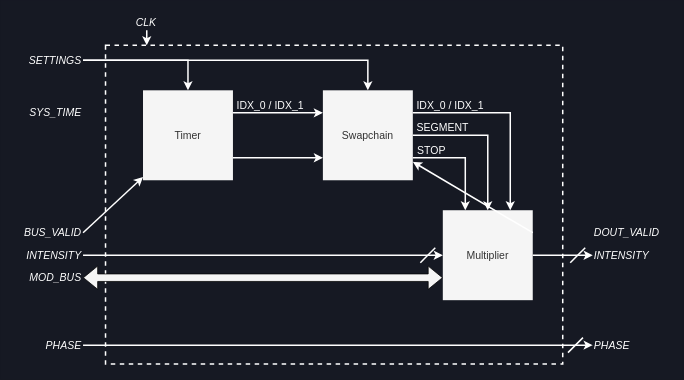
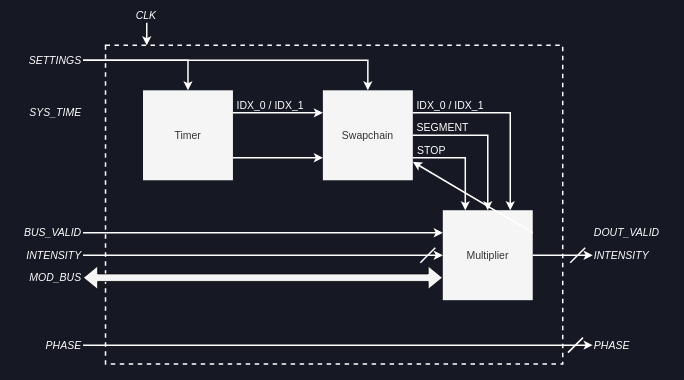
  <mxCell id="0" />
  <mxCell id="1" parent="0" />
  <mxCell id="2" value="" style="rounded=0;whiteSpace=wrap;html=1;labelBackgroundColor=none;fontSize=14;fontColor=#333333;strokeColor=#FFFFFF;strokeWidth=2;fillColor=none;dashed=1;" parent="1" vertex="1"><mxGeometry x="140" y="60" width="610" height="425" as="geometry" /></mxCell>
  <mxCell id="3" value="Timer" style="rounded=0;whiteSpace=wrap;html=1;fontFamily=Helvetica;fontSize=14;fontColor=#333333;strokeColor=none;strokeWidth=3;fillColor=#f5f5f5;" parent="1" vertex="1"><mxGeometry x="190" y="120" width="120" height="120" as="geometry" /></mxCell>
  <mxCell id="4" value="Swapchain" style="rounded=0;whiteSpace=wrap;html=1;fontFamily=Helvetica;fontSize=14;fontColor=#333333;strokeColor=none;strokeWidth=3;fillColor=#f5f5f5;" parent="1" vertex="1"><mxGeometry x="430" y="120" width="120" height="120" as="geometry" /></mxCell>
  <mxCell id="5" value="Multiplier" style="rounded=0;whiteSpace=wrap;html=1;fontFamily=Helvetica;fontSize=14;fontColor=#333333;strokeColor=none;strokeWidth=3;fillColor=#f5f5f5;" parent="1" vertex="1"><mxGeometry x="590" y="280" width="120" height="120" as="geometry" /></mxCell>
  <mxCell id="6" style="edgeStyle=none;rounded=0;html=1;exitX=1;exitY=0.25;exitDx=0;exitDy=0;fontColor=#333333;strokeColor=#FFFFFF;strokeWidth=2;entryX=0;entryY=0.25;entryDx=0;entryDy=0;" parent="1" source="3" target="4" edge="1"><mxGeometry relative="1" as="geometry"><mxPoint x="130" y="-240" as="sourcePoint" /><mxPoint x="210" y="-240" as="targetPoint" /></mxGeometry></mxCell>
  <mxCell id="7" style="edgeStyle=none;rounded=0;html=1;exitX=1;exitY=0.75;exitDx=0;exitDy=0;fontColor=#333333;strokeColor=#FFFFFF;strokeWidth=2;entryX=0;entryY=0.75;entryDx=0;entryDy=0;" parent="1" source="3" target="4" edge="1"><mxGeometry relative="1" as="geometry"><mxPoint x="320" y="162.5" as="sourcePoint" /><mxPoint x="440" y="162.5" as="targetPoint" /></mxGeometry></mxCell>
  <mxCell id="8" value="&lt;span style=&quot;font-size: 14px&quot;&gt;IDX_0 / IDX_1&lt;/span&gt;" style="text;html=1;strokeColor=none;fillColor=none;align=center;verticalAlign=middle;whiteSpace=wrap;rounded=0;fontFamily=Helvetica;fontSize=14;fontColor=#FFFFFF;strokeWidth=2;" parent="1" vertex="1"><mxGeometry x="310" y="130" width="100" height="20" as="geometry" /></mxCell>
  <mxCell id="9" style="edgeStyle=none;rounded=0;html=1;exitX=1;exitY=0.25;exitDx=0;exitDy=0;fontColor=#333333;strokeColor=#FFFFFF;strokeWidth=2;entryX=0.75;entryY=0;entryDx=0;entryDy=0;" parent="1" target="5" edge="1"><mxGeometry relative="1" as="geometry"><mxPoint x="550" y="150" as="sourcePoint" /><mxPoint x="670" y="150" as="targetPoint" /><Array as="points"><mxPoint x="680" y="150" /></Array></mxGeometry></mxCell>
  <mxCell id="10" value="&lt;span style=&quot;font-size: 14px&quot;&gt;IDX_0 / IDX_1&lt;/span&gt;" style="text;html=1;strokeColor=none;fillColor=none;align=center;verticalAlign=middle;whiteSpace=wrap;rounded=0;fontFamily=Helvetica;fontSize=14;fontColor=#FFFFFF;strokeWidth=2;" parent="1" vertex="1"><mxGeometry x="550" y="130" width="100" height="20" as="geometry" /></mxCell>
  <mxCell id="11" style="edgeStyle=none;rounded=0;html=1;exitX=1;exitY=0.75;exitDx=0;exitDy=0;fontColor=#333333;strokeColor=#FFFFFF;strokeWidth=2;entryX=0.5;entryY=0;entryDx=0;entryDy=0;" parent="1" target="5" edge="1"><mxGeometry relative="1" as="geometry"><mxPoint x="550" y="180" as="sourcePoint" /><mxPoint x="670" y="180" as="targetPoint" /><Array as="points"><mxPoint x="650" y="180" /></Array></mxGeometry></mxCell>
  <mxCell id="12" value="" style="edgeStyle=none;html=1;" parent="1" source="13" target="4" edge="1"><mxGeometry relative="1" as="geometry" /></mxCell>
  <mxCell id="13" value="&lt;span style=&quot;font-size: 14px&quot;&gt;SEGMENT&lt;/span&gt;" style="text;html=1;strokeColor=none;fillColor=none;align=center;verticalAlign=middle;whiteSpace=wrap;rounded=0;fontFamily=Helvetica;fontSize=14;fontColor=#FFFFFF;strokeWidth=2;" parent="1" vertex="1"><mxGeometry x="550" y="160" width="80" height="20" as="geometry" /></mxCell>
  <mxCell id="14" style="edgeStyle=none;rounded=0;html=1;exitX=1;exitY=0.75;exitDx=0;exitDy=0;fontColor=#333333;strokeColor=#FFFFFF;strokeWidth=2;entryX=0.25;entryY=0;entryDx=0;entryDy=0;" parent="1" target="5" edge="1"><mxGeometry relative="1" as="geometry"><mxPoint x="550" y="210" as="sourcePoint" /><mxPoint x="670" y="210" as="targetPoint" /><Array as="points"><mxPoint x="620" y="210" /></Array></mxGeometry></mxCell>
  <mxCell id="15" value="&lt;span style=&quot;font-size: 14px&quot;&gt;STOP&lt;/span&gt;" style="text;html=1;strokeColor=none;fillColor=none;align=center;verticalAlign=middle;whiteSpace=wrap;rounded=0;fontFamily=Helvetica;fontSize=14;fontColor=#FFFFFF;strokeWidth=2;" parent="1" vertex="1"><mxGeometry x="550" y="190" width="50" height="20" as="geometry" /></mxCell>
  <mxCell id="16" value="&lt;i style=&quot;font-size: 14px;&quot;&gt;SETTINGS&lt;/i&gt;" style="text;html=1;strokeColor=none;fillColor=none;align=right;verticalAlign=middle;whiteSpace=wrap;rounded=0;labelBackgroundColor=none;fontSize=14;fontColor=#FFFFFF;" parent="1" vertex="1"><mxGeometry x="30" y="60" width="80" height="40" as="geometry" /></mxCell>
  <mxCell id="17" style="edgeStyle=none;rounded=0;html=1;exitX=1;exitY=0.5;exitDx=0;exitDy=0;fontColor=#333333;strokeColor=#FFFFFF;strokeWidth=2;entryX=0.5;entryY=0;entryDx=0;entryDy=0;" parent="1" source="16" target="3" edge="1"><mxGeometry relative="1" as="geometry"><mxPoint x="130" y="-290" as="sourcePoint" /><mxPoint x="470" y="-230" as="targetPoint" /><Array as="points"><mxPoint x="250" y="80" /></Array></mxGeometry></mxCell>
  <mxCell id="18" style="edgeStyle=none;rounded=0;html=1;exitX=1;exitY=0.5;exitDx=0;exitDy=0;fontColor=#333333;strokeColor=#FFFFFF;strokeWidth=2;entryX=0.5;entryY=0;entryDx=0;entryDy=0;" parent="1" source="16" target="4" edge="1"><mxGeometry relative="1" as="geometry"><mxPoint x="130" y="90" as="sourcePoint" /><mxPoint x="260" y="130" as="targetPoint" /><Array as="points"><mxPoint x="490" y="80" /></Array></mxGeometry></mxCell>
  <mxCell id="19" value="&lt;i&gt;SYS_TIME&lt;/i&gt;" style="text;html=1;strokeColor=none;fillColor=none;align=right;verticalAlign=middle;whiteSpace=wrap;rounded=0;labelBackgroundColor=none;fontSize=14;fontColor=#FFFFFF;" parent="1" vertex="1"><mxGeometry x="20" y="130" width="90" height="40" as="geometry" /></mxCell>
  <mxCell id="20" value="&lt;i&gt;BUS_VALID&lt;/i&gt;" style="text;html=1;strokeColor=none;fillColor=none;align=right;verticalAlign=middle;whiteSpace=wrap;rounded=0;labelBackgroundColor=none;fontSize=14;fontColor=#FFFFFF;" parent="1" vertex="1"><mxGeometry x="20" y="290" width="90" height="40" as="geometry" /></mxCell>
  <mxCell id="21" value="&lt;i&gt;INTENSITY&lt;/i&gt;" style="text;html=1;strokeColor=none;fillColor=none;align=right;verticalAlign=middle;whiteSpace=wrap;rounded=0;labelBackgroundColor=none;fontSize=14;fontColor=#FFFFFF;" parent="1" vertex="1"><mxGeometry x="20" y="320" width="90" height="40" as="geometry" /></mxCell>
- <mxCell id="22" style="edgeStyle=none;rounded=0;html=1;exitX=1;exitY=0.5;exitDx=0;exitDy=0;fontColor=#333333;strokeColor=#FFFFFF;strokeWidth=2;" parent="1" source="20" target="3" edge="1"><mxGeometry relative="1" as="geometry"><mxPoint x="130" y="310" as="sourcePoint" /><mxPoint x="190" y="310" as="targetPoint" /></mxGeometry></mxCell>
+ <mxCell id="22" style="edgeStyle=none;rounded=0;html=1;exitX=1;exitY=0.5;exitDx=0;exitDy=0;fontColor=#333333;strokeColor=#FFFFFF;strokeWidth=2;entryX=0;entryY=0.25;entryDx=0;entryDy=0;" parent="1" source="20" target="5" edge="1"><mxGeometry relative="1" as="geometry"><mxPoint x="130" y="310" as="sourcePoint" /><mxPoint x="190" y="310" as="targetPoint" /></mxGeometry></mxCell>
  <mxCell id="23" style="edgeStyle=none;rounded=0;html=1;exitX=1;exitY=0.5;exitDx=0;exitDy=0;fontColor=#333333;strokeColor=#FFFFFF;strokeWidth=2;entryX=0;entryY=0.5;entryDx=0;entryDy=0;" parent="1" target="5" edge="1"><mxGeometry relative="1" as="geometry"><mxPoint x="110" y="340" as="sourcePoint" /><mxPoint x="190" y="340" as="targetPoint" /></mxGeometry></mxCell>
  <mxCell id="24" value="" style="endArrow=none;html=1;rounded=1;labelBackgroundColor=default;fontFamily=Helvetica;fontSize=14;fontColor=#000000;strokeColor=#FFFFFF;strokeWidth=2;shape=connector;fillColor=#f5f5f5;" parent="1" edge="1"><mxGeometry width="50" height="50" relative="1" as="geometry"><mxPoint x="560" y="350" as="sourcePoint" /><mxPoint x="580" y="330" as="targetPoint" /></mxGeometry></mxCell>
  <mxCell id="25" value="" style="shape=flexArrow;endArrow=classic;html=1;rounded=0;labelBackgroundColor=default;fontFamily=Helvetica;fontSize=14;fontColor=#000000;strokeColor=default;strokeWidth=1;jumpStyle=arc;fillColor=#f5f5f5;entryX=0;entryY=0.75;entryDx=0;entryDy=0;startArrow=block;" parent="1" target="5" edge="1"><mxGeometry width="50" height="50" relative="1" as="geometry"><mxPoint x="110" y="370" as="sourcePoint" /><mxPoint x="140" y="450" as="targetPoint" /><Array as="points" /></mxGeometry></mxCell>
  <mxCell id="26" value="&lt;i&gt;MOD_BUS&lt;/i&gt;" style="text;html=1;strokeColor=none;fillColor=none;align=right;verticalAlign=middle;whiteSpace=wrap;rounded=0;labelBackgroundColor=none;fontSize=14;fontColor=#FFFFFF;" parent="1" vertex="1"><mxGeometry x="20" y="350" width="90" height="40" as="geometry" /></mxCell>
  <mxCell id="27" value="&lt;i&gt;DOUT_VALID&lt;/i&gt;" style="text;html=1;strokeColor=none;fillColor=none;align=left;verticalAlign=middle;whiteSpace=wrap;rounded=0;fontFamily=Helvetica;fontSize=14;fontColor=#FFFFFF;" parent="1" vertex="1"><mxGeometry x="790" y="290" width="100" height="40" as="geometry" /></mxCell>
  <mxCell id="28" value="&lt;i&gt;PHASE&lt;/i&gt;" style="text;html=1;strokeColor=none;fillColor=none;align=right;verticalAlign=middle;whiteSpace=wrap;rounded=0;labelBackgroundColor=none;fontSize=14;fontColor=#FFFFFF;" parent="1" vertex="1"><mxGeometry x="20" y="440" width="90" height="40" as="geometry" /></mxCell>
  <mxCell id="29" style="edgeStyle=none;rounded=0;html=1;fontColor=#333333;strokeColor=#FFFFFF;strokeWidth=2;exitX=1;exitY=0.5;exitDx=0;exitDy=0;" parent="1" source="28" edge="1"><mxGeometry relative="1" as="geometry"><mxPoint x="110" y="490" as="sourcePoint" /><mxPoint x="790" y="460" as="targetPoint" /></mxGeometry></mxCell>
  <mxCell id="30" value="&lt;i&gt;INTENSITY&lt;/i&gt;" style="text;html=1;strokeColor=none;fillColor=none;align=left;verticalAlign=middle;whiteSpace=wrap;rounded=0;labelBackgroundColor=none;fontSize=14;fontColor=#FFFFFF;" parent="1" vertex="1"><mxGeometry x="790" y="320" width="80" height="40" as="geometry" /></mxCell>
  <mxCell id="31" style="edgeStyle=none;rounded=0;html=1;exitX=1;exitY=0.25;exitDx=0;exitDy=0;fontColor=#333333;strokeColor=#FFFFFF;strokeWidth=2;" parent="1" source="5" target="4" edge="1"><mxGeometry relative="1" as="geometry"><mxPoint x="120" y="320" as="sourcePoint" /><mxPoint x="600" y="320" as="targetPoint" /></mxGeometry></mxCell>
  <mxCell id="32" style="edgeStyle=none;rounded=0;html=1;exitX=1;exitY=0.5;exitDx=0;exitDy=0;fontColor=#333333;strokeColor=#FFFFFF;strokeWidth=2;entryX=0;entryY=0.5;entryDx=0;entryDy=0;" parent="1" source="5" target="30" edge="1"><mxGeometry relative="1" as="geometry"><mxPoint x="720" y="320" as="sourcePoint" /><mxPoint x="800" y="320" as="targetPoint" /></mxGeometry></mxCell>
  <mxCell id="33" value="" style="endArrow=none;html=1;rounded=1;labelBackgroundColor=default;fontFamily=Helvetica;fontSize=14;fontColor=#000000;strokeColor=#FFFFFF;strokeWidth=2;shape=connector;fillColor=#f5f5f5;" parent="1" edge="1"><mxGeometry width="50" height="50" relative="1" as="geometry"><mxPoint x="760" y="350" as="sourcePoint" /><mxPoint x="780" y="330" as="targetPoint" /></mxGeometry></mxCell>
  <mxCell id="34" value="&lt;i&gt;PHASE&lt;/i&gt;" style="text;html=1;strokeColor=none;fillColor=none;align=left;verticalAlign=middle;whiteSpace=wrap;rounded=0;labelBackgroundColor=none;fontSize=14;fontColor=#FFFFFF;" parent="1" vertex="1"><mxGeometry x="790" y="440" width="80" height="40" as="geometry" /></mxCell>
  <mxCell id="35" value="" style="endArrow=none;html=1;rounded=1;labelBackgroundColor=default;fontFamily=Helvetica;fontSize=14;fontColor=#000000;strokeColor=#FFFFFF;strokeWidth=2;shape=connector;fillColor=#f5f5f5;" parent="1" edge="1"><mxGeometry width="50" height="50" relative="1" as="geometry"><mxPoint x="757" y="470" as="sourcePoint" /><mxPoint x="777" y="450" as="targetPoint" /></mxGeometry></mxCell>
- <mxCell id="36" value="&lt;i style=&quot;font-size: 14px;&quot;&gt;CLK&lt;/i&gt;" style="text;html=1;strokeColor=none;fillColor=none;align=right;verticalAlign=middle;whiteSpace=wrap;rounded=0;labelBackgroundColor=none;fontSize=14;fontColor=#FFFFFF;" parent="1" vertex="1"><mxGeometry x="180" y="20" width="30" height="20" as="geometry" /></mxCell>
+ <mxCell id="36" value="&lt;i style=&quot;font-size: 14px;&quot;&gt;CLK&lt;/i&gt;" style="text;html=1;strokeColor=none;fillColor=none;align=right;verticalAlign=middle;whiteSpace=wrap;rounded=0;labelBackgroundColor=none;fontSize=14;fontColor=#FFFFFF;" parent="1" vertex="1"><mxGeometry x="180" y="10" width="30" height="20" as="geometry" /></mxCell>
  <mxCell id="37" style="edgeStyle=none;rounded=0;html=1;exitX=0.5;exitY=1;exitDx=0;exitDy=0;fontColor=#333333;strokeColor=#FFFFFF;strokeWidth=2;" parent="1" source="36" edge="1"><mxGeometry relative="1" as="geometry"><mxPoint x="110" y="170" as="sourcePoint" /><mxPoint x="195" y="60" as="targetPoint" /></mxGeometry></mxCell>
